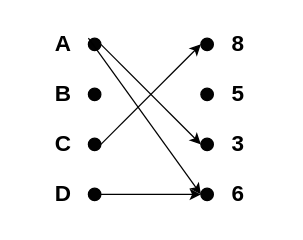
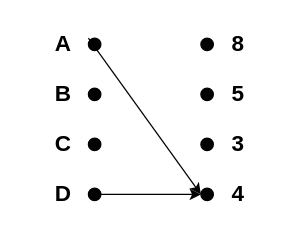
  <mxCell id="0" />
  <mxCell id="1" parent="0" />
  <mxCell id="2" value="" style="ellipse;whiteSpace=wrap;html=1;fillColor=#030303;" vertex="1" parent="1"><mxGeometry x="70" y="30" width="10" height="10" as="geometry" /></mxCell>
  <mxCell id="3" value="" style="ellipse;whiteSpace=wrap;html=1;fillColor=#030303;" vertex="1" parent="1"><mxGeometry x="70" y="70" width="10" height="10" as="geometry" /></mxCell>
  <mxCell id="4" value="" style="ellipse;whiteSpace=wrap;html=1;fillColor=#030303;" vertex="1" parent="1"><mxGeometry x="70" y="110" width="10" height="10" as="geometry" /></mxCell>
  <mxCell id="5" value="" style="ellipse;whiteSpace=wrap;html=1;fillColor=#030303;" vertex="1" parent="1"><mxGeometry x="70" y="150" width="10" height="10" as="geometry" /></mxCell>
  <mxCell id="6" value="" style="ellipse;whiteSpace=wrap;html=1;fillColor=#030303;" vertex="1" parent="1"><mxGeometry x="160" y="30" width="10" height="10" as="geometry" /></mxCell>
  <mxCell id="7" value="" style="ellipse;whiteSpace=wrap;html=1;fillColor=#030303;" vertex="1" parent="1"><mxGeometry x="160" y="70" width="10" height="10" as="geometry" /></mxCell>
  <mxCell id="8" value="" style="ellipse;whiteSpace=wrap;html=1;fillColor=#030303;" vertex="1" parent="1"><mxGeometry x="160" y="110" width="10" height="10" as="geometry" /></mxCell>
  <mxCell id="9" value="" style="ellipse;whiteSpace=wrap;html=1;fillColor=#030303;" vertex="1" parent="1"><mxGeometry x="160" y="150" width="10" height="10" as="geometry" /></mxCell>
- <mxCell id="10" style="rounded=0;orthogonalLoop=1;jettySize=auto;html=1;exitX=1;exitY=0.5;exitDx=0;exitDy=0;entryX=0;entryY=0.5;entryDx=0;entryDy=0;fontSize=18;" edge="1" parent="1" source="12" target="20"><mxGeometry relative="1" as="geometry" /></mxCell>
  <mxCell id="11" style="edgeStyle=none;rounded=0;orthogonalLoop=1;jettySize=auto;html=1;entryX=0;entryY=0.5;entryDx=0;entryDy=0;fontSize=18;" edge="1" parent="1" target="21"><mxGeometry relative="1" as="geometry"><mxPoint x="70" y="30" as="sourcePoint" /></mxGeometry></mxCell>
  <mxCell id="12" value="A" style="text;html=1;strokeColor=none;fillColor=none;align=center;verticalAlign=middle;whiteSpace=wrap;rounded=0;fontStyle=1;fontSize=18;" vertex="1" parent="1"><mxGeometry x="20" y="20" width="60" height="30" as="geometry" /></mxCell>
  <mxCell id="13" value="B" style="text;html=1;strokeColor=none;fillColor=none;align=center;verticalAlign=middle;whiteSpace=wrap;rounded=0;fontStyle=1;fontSize=18;" vertex="1" parent="1"><mxGeometry x="20" y="60" width="60" height="30" as="geometry" /></mxCell>
- <mxCell id="14" style="edgeStyle=none;rounded=0;orthogonalLoop=1;jettySize=auto;html=1;exitX=1;exitY=0.5;exitDx=0;exitDy=0;entryX=0;entryY=0.5;entryDx=0;entryDy=0;fontSize=18;" edge="1" parent="1" source="15" target="18"><mxGeometry relative="1" as="geometry" /></mxCell>
  <mxCell id="15" value="C" style="text;html=1;strokeColor=none;fillColor=none;align=center;verticalAlign=middle;whiteSpace=wrap;rounded=0;fontStyle=1;fontSize=18;" vertex="1" parent="1"><mxGeometry x="20" y="100" width="60" height="30" as="geometry" /></mxCell>
  <mxCell id="16" style="edgeStyle=none;rounded=0;orthogonalLoop=1;jettySize=auto;html=1;exitX=1;exitY=0.5;exitDx=0;exitDy=0;entryX=0;entryY=0.5;entryDx=0;entryDy=0;fontSize=18;" edge="1" parent="1" source="17" target="21"><mxGeometry relative="1" as="geometry" /></mxCell>
  <mxCell id="17" value="D" style="text;html=1;strokeColor=none;fillColor=none;align=center;verticalAlign=middle;whiteSpace=wrap;rounded=0;fontStyle=1;fontSize=18;" vertex="1" parent="1"><mxGeometry x="20" y="140" width="60" height="30" as="geometry" /></mxCell>
  <mxCell id="18" value="8" style="text;html=1;strokeColor=none;fillColor=none;align=center;verticalAlign=middle;whiteSpace=wrap;rounded=0;fontStyle=1;fontSize=18;" vertex="1" parent="1"><mxGeometry x="160" y="20" width="60" height="30" as="geometry" /></mxCell>
  <mxCell id="19" value="5" style="text;html=1;strokeColor=none;fillColor=none;align=center;verticalAlign=middle;whiteSpace=wrap;rounded=0;fontStyle=1;fontSize=18;" vertex="1" parent="1"><mxGeometry x="160" y="60" width="60" height="30" as="geometry" /></mxCell>
  <mxCell id="20" value="3" style="text;html=1;strokeColor=none;fillColor=none;align=center;verticalAlign=middle;whiteSpace=wrap;rounded=0;fontStyle=1;fontSize=18;" vertex="1" parent="1"><mxGeometry x="160" y="100" width="60" height="30" as="geometry" /></mxCell>
- <mxCell id="21" value="6" style="text;html=1;strokeColor=none;fillColor=none;align=center;verticalAlign=middle;whiteSpace=wrap;rounded=0;fontStyle=1;fontSize=18;" vertex="1" parent="1"><mxGeometry x="160" y="140" width="60" height="30" as="geometry" /></mxCell>
+ <mxCell id="21" value="4" style="text;html=1;strokeColor=none;fillColor=none;align=center;verticalAlign=middle;whiteSpace=wrap;rounded=0;fontStyle=1;fontSize=18;" vertex="1" parent="1"><mxGeometry x="160" y="140" width="60" height="30" as="geometry" /></mxCell>
